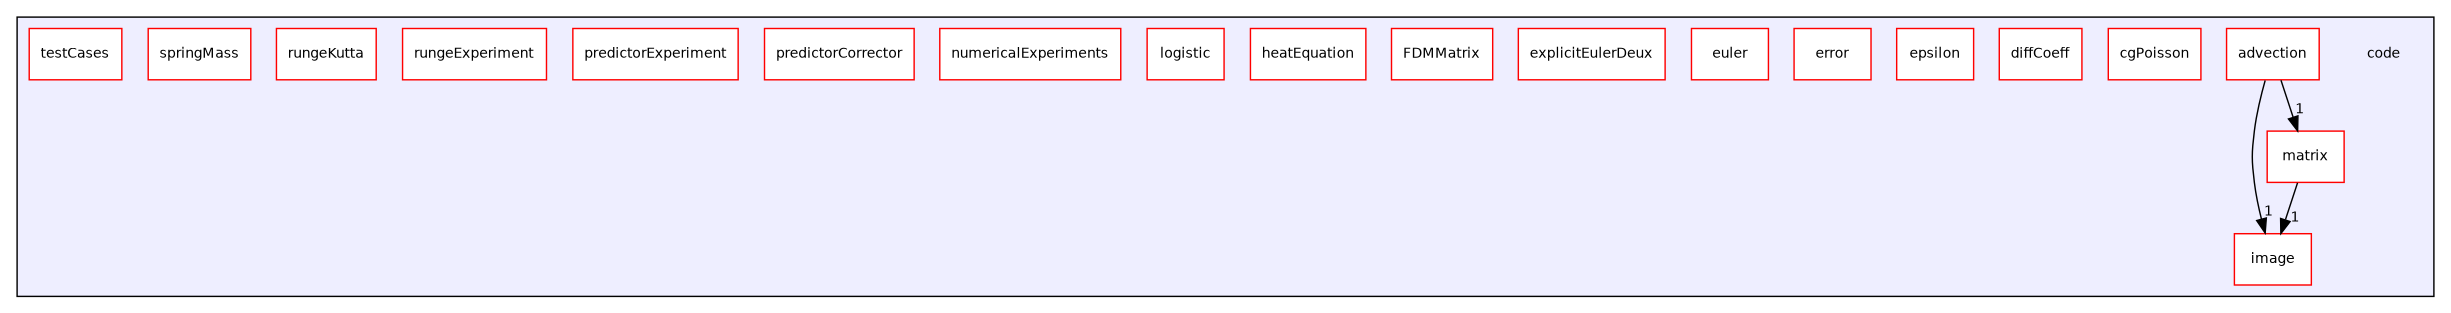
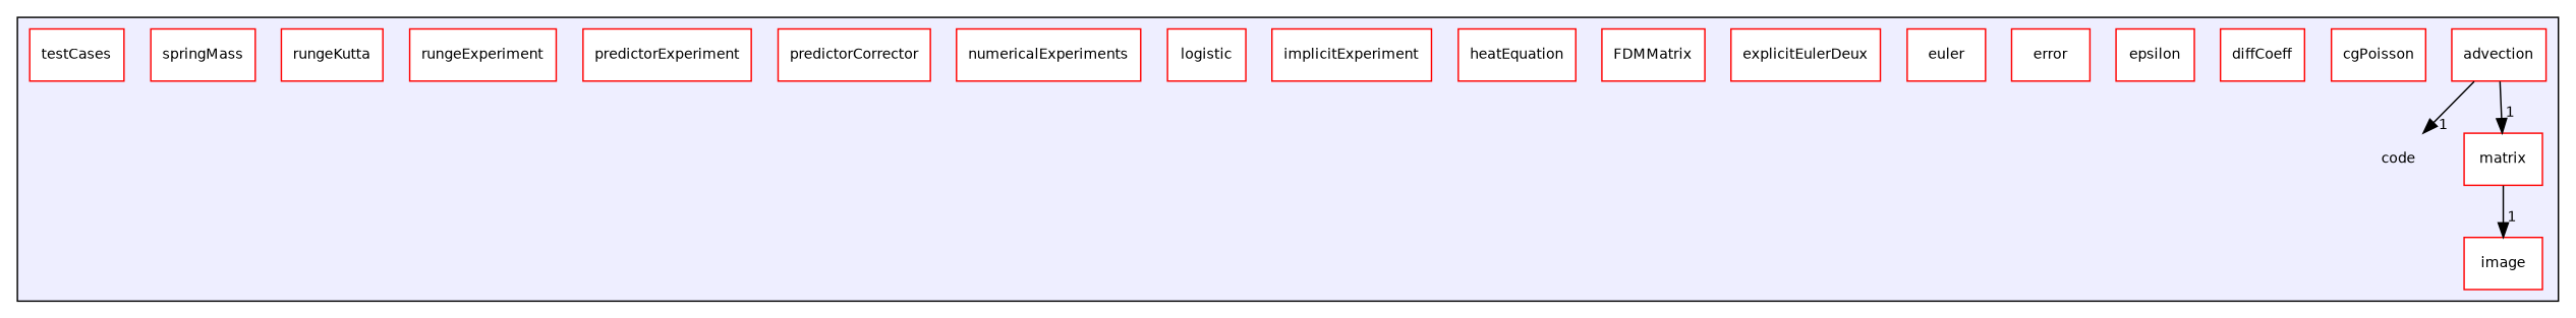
  digraph {
    compound=true
    node [fontname=Helvetica fontsize=10 shape=box color=red fillcolor=white style=filled]
    edge [headlabel=1 labeldistance=1.5 labelfontname=Helvetica labelfontsize=10]
    n1 [label=code shape=plaintext color="" fillcolor="" style=""]
    n2 [label=advection]
    n3 [label=cgPoisson]
    n4 [label=diffCoeff]
    n5 [label=epsilon]
    n6 [label=error]
    n7 [label=euler]
    n8 [label=explicitEulerDeux]
    n9 [label=FDMMatrix]
    n10 [label=heatEquation]
    n11 [label=image]
+   n12 [label=implicitExperiment]
    n13 [label=logistic]
    n14 [label=matrix]
    n15 [label=numericalExperiments]
    n16 [label=predictorCorrector]
    n17 [label=predictorExperiment]
    n18 [label=rungeExperiment]
    n19 [label=rungeKutta]
    n20 [label=springMass]
    n21 [label=testCases]
    subgraph cluster_1 {
      bgcolor="#eeeeff"
      pencolor=black
      n1
      n2
      n3
      n4
      n5
      n6
      n7
      n8
      n9
      n10
      n11
+     n12
      n13
      n14
      n15
      n16
      n17
      n18
      n19
      n20
      n21
    }
-   n2 -> n11
+   n2 -> n1
    n2 -> n14
    n14 -> n11
  }
